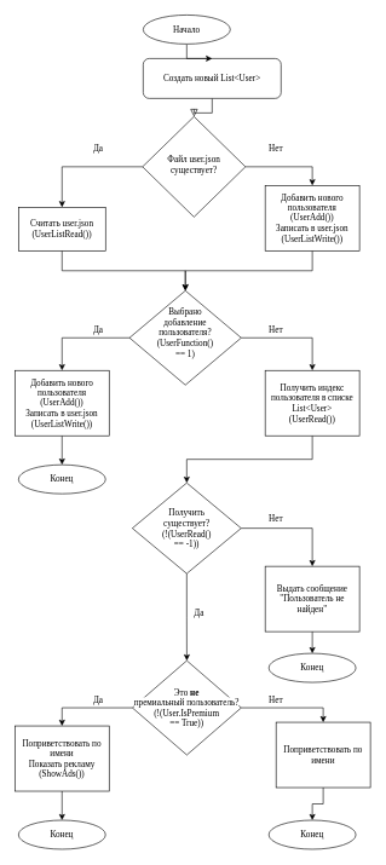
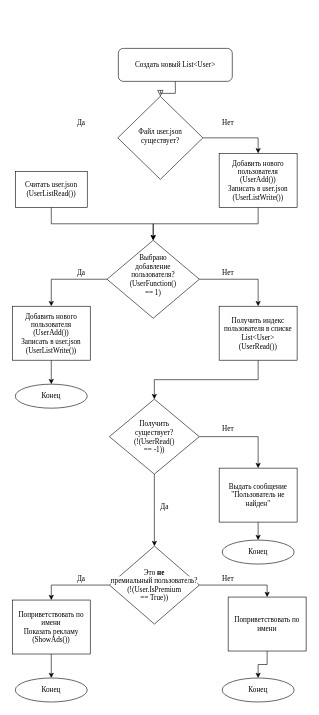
  <mxCell id="0" />
  <mxCell id="1" parent="0" />
  <mxCell id="2" value="" style="rounded=0;html=1;jettySize=auto;orthogonalLoop=1;fontSize=11;endArrow=block;endFill=0;endSize=8;strokeWidth=1;shadow=0;labelBackgroundColor=none;edgeStyle=orthogonalEdgeStyle;fontFamily=Georgia;" parent="1" source="3" target="6" edge="1"><mxGeometry relative="1" as="geometry" /></mxCell>
  <mxCell id="3" value="Создать новый List&amp;lt;User&amp;gt;" style="rounded=1;whiteSpace=wrap;html=1;fontSize=12;glass=0;strokeWidth=1;shadow=0;fontFamily=Georgia;" parent="1" vertex="1"><mxGeometry x="196.88" y="80" width="190" height="55" as="geometry" /></mxCell>
  <mxCell id="4" style="edgeStyle=orthogonalEdgeStyle;rounded=0;orthogonalLoop=1;jettySize=auto;html=1;exitX=1;exitY=0.5;exitDx=0;exitDy=0;entryX=0.5;entryY=0;entryDx=0;entryDy=0;fontFamily=Georgia;" parent="1" source="6" target="10" edge="1"><mxGeometry relative="1" as="geometry" /></mxCell>
- <mxCell id="5" style="edgeStyle=orthogonalEdgeStyle;rounded=0;orthogonalLoop=1;jettySize=auto;html=1;exitX=0;exitY=0.5;exitDx=0;exitDy=0;entryX=0.5;entryY=0;entryDx=0;entryDy=0;fontFamily=Georgia;" parent="1" source="6" target="8" edge="1"><mxGeometry relative="1" as="geometry"><mxPoint x="95" y="255" as="targetPoint" /></mxGeometry></mxCell>
  <mxCell id="6" value="&lt;font&gt;Файл user.json существует?&lt;/font&gt;" style="rhombus;whiteSpace=wrap;html=1;shadow=0;fontFamily=Georgia;fontSize=12;align=center;strokeWidth=1;spacing=6;spacingTop=-4;aspect=fixed;" parent="1" vertex="1"><mxGeometry x="195.95" y="160" width="141.87" height="138.41" as="geometry" /></mxCell>
  <mxCell id="7" style="edgeStyle=orthogonalEdgeStyle;rounded=0;orthogonalLoop=1;jettySize=auto;html=1;exitX=0.5;exitY=1;exitDx=0;exitDy=0;fontFamily=Georgia;" parent="1" source="8" target="14" edge="1"><mxGeometry relative="1" as="geometry" /></mxCell>
  <mxCell id="8" value="&lt;font&gt;Считать user.json&lt;br&gt;(UserListRead())&lt;/font&gt;" style="rounded=0;whiteSpace=wrap;html=1;fontFamily=Georgia;" parent="1" vertex="1"><mxGeometry x="25" y="285" width="120" height="60" as="geometry" /></mxCell>
  <mxCell id="9" style="edgeStyle=orthogonalEdgeStyle;rounded=0;orthogonalLoop=1;jettySize=auto;html=1;exitX=0.5;exitY=1;exitDx=0;exitDy=0;entryX=0.5;entryY=0;entryDx=0;entryDy=0;fontFamily=Georgia;" parent="1" source="10" target="14" edge="1"><mxGeometry relative="1" as="geometry" /></mxCell>
  <mxCell id="10" value="&lt;span style=&quot;background-color: rgb(255, 255, 255);&quot;&gt;&lt;font&gt;Добавить нового пользователя&lt;br&gt;(UserAdd())&lt;br&gt;Записать в user.json&lt;br&gt;&lt;/font&gt;&lt;/span&gt;&lt;div style=&quot;&quot;&gt;&lt;span style=&quot;background-color: rgb(255, 255, 255);&quot;&gt;&lt;font&gt;(UserListWrite())&lt;/font&gt;&lt;/span&gt;&lt;/div&gt;" style="rounded=0;whiteSpace=wrap;html=1;fontFamily=Georgia;" parent="1" vertex="1"><mxGeometry x="365" y="255" width="130" height="90" as="geometry" /></mxCell>
  <mxCell id="11" style="edgeStyle=orthogonalEdgeStyle;rounded=0;orthogonalLoop=1;jettySize=auto;html=1;exitX=0.5;exitY=1;exitDx=0;exitDy=0;fontFamily=Georgia;" parent="1" edge="1"><mxGeometry relative="1" as="geometry"><mxPoint x="375" y="430" as="sourcePoint" /><mxPoint x="375" y="430" as="targetPoint" /></mxGeometry></mxCell>
  <mxCell id="12" style="edgeStyle=orthogonalEdgeStyle;rounded=0;orthogonalLoop=1;jettySize=auto;html=1;exitX=0;exitY=0.5;exitDx=0;exitDy=0;entryX=0.5;entryY=0;entryDx=0;entryDy=0;fontFamily=Georgia;" parent="1" source="14" target="18" edge="1"><mxGeometry relative="1" as="geometry" /></mxCell>
  <mxCell id="13" style="edgeStyle=orthogonalEdgeStyle;rounded=0;orthogonalLoop=1;jettySize=auto;html=1;exitX=1;exitY=0.5;exitDx=0;exitDy=0;entryX=0.5;entryY=0;entryDx=0;entryDy=0;fontFamily=Georgia;" parent="1" source="14" target="20" edge="1"><mxGeometry relative="1" as="geometry" /></mxCell>
  <mxCell id="14" value="&lt;span style=&quot;background-color: rgb(255, 255, 255);&quot;&gt;&lt;font&gt;Выбрано &lt;br&gt;добавление&lt;br&gt;пользователя?&lt;br&gt;&lt;/font&gt;&lt;/span&gt;&lt;div style=&quot;&quot;&gt;&lt;span style=&quot;background-color: rgb(255, 255, 255);&quot;&gt;&lt;font style=&quot;&quot;&gt;(UserFunction()&lt;/font&gt;&lt;/span&gt;&lt;/div&gt;&lt;div style=&quot;&quot;&gt;&lt;span style=&quot;background-color: rgb(255, 255, 255);&quot;&gt;&lt;font style=&quot;&quot;&gt;== 1&lt;/font&gt;&lt;/span&gt;&lt;span style=&quot;background-color: rgb(255, 255, 255);&quot;&gt;)&lt;/span&gt;&lt;/div&gt;&lt;div style=&quot;&quot;&gt;&lt;span style=&quot;background-color: rgb(255, 255, 255);&quot;&gt;&lt;br&gt;&lt;/span&gt;&lt;/div&gt;" style="rhombus;whiteSpace=wrap;html=1;fontFamily=Georgia;" parent="1" vertex="1"><mxGeometry x="178" y="400" width="154" height="130" as="geometry" /></mxCell>
  <mxCell id="15" value="Да" style="text;html=1;strokeColor=none;fillColor=none;align=center;verticalAlign=middle;whiteSpace=wrap;rounded=0;fontFamily=Georgia;" parent="1" vertex="1"><mxGeometry x="105" y="190" width="60" height="30" as="geometry" /></mxCell>
  <mxCell id="16" value="Нет" style="text;html=1;strokeColor=none;fillColor=none;align=center;verticalAlign=middle;whiteSpace=wrap;rounded=0;fontFamily=Georgia;" parent="1" vertex="1"><mxGeometry x="350" y="190" width="60" height="30" as="geometry" /></mxCell>
  <mxCell id="17" style="edgeStyle=orthogonalEdgeStyle;rounded=0;orthogonalLoop=1;jettySize=auto;html=1;exitX=0.5;exitY=1;exitDx=0;exitDy=0;entryX=0.5;entryY=0;entryDx=0;entryDy=0;fontFamily=Georgia;" parent="1" source="18" target="26" edge="1"><mxGeometry relative="1" as="geometry" /></mxCell>
  <mxCell id="18" value="&lt;span style=&quot;background-color: rgb(255, 255, 255);&quot;&gt;&lt;font&gt;Добавить нового пользователя&lt;br&gt;(UserAdd())&lt;br&gt;Записать в user.json&lt;br&gt;&lt;/font&gt;&lt;/span&gt;&lt;div style=&quot;&quot;&gt;&lt;span style=&quot;background-color: rgb(255, 255, 255);&quot;&gt;&lt;font&gt;(UserListWrite())&lt;/font&gt;&lt;/span&gt;&lt;/div&gt;" style="rounded=0;whiteSpace=wrap;html=1;fontFamily=Georgia;" parent="1" vertex="1"><mxGeometry x="20" y="510" width="130" height="90" as="geometry" /></mxCell>
  <mxCell id="19" style="edgeStyle=orthogonalEdgeStyle;rounded=0;orthogonalLoop=1;jettySize=auto;html=1;exitX=0.5;exitY=1;exitDx=0;exitDy=0;entryX=0.5;entryY=0;entryDx=0;entryDy=0;fontFamily=Georgia;" parent="1" source="20" target="23" edge="1"><mxGeometry relative="1" as="geometry" /></mxCell>
  <mxCell id="20" value="&lt;font&gt;&lt;span style=&quot;background-color: rgb(255, 255, 255);&quot;&gt;Получить индекс пользователя в списке List&amp;lt;User&amp;gt;&lt;br&gt;&lt;/span&gt;&lt;/font&gt;(UserRead&lt;span style=&quot;&quot;&gt;())&lt;/span&gt;" style="rounded=0;whiteSpace=wrap;html=1;fontFamily=Georgia;" parent="1" vertex="1"><mxGeometry x="365" y="510" width="130" height="90" as="geometry" /></mxCell>
  <mxCell id="21" style="edgeStyle=orthogonalEdgeStyle;rounded=0;orthogonalLoop=1;jettySize=auto;html=1;exitX=1;exitY=0.5;exitDx=0;exitDy=0;entryX=0.5;entryY=0;entryDx=0;entryDy=0;fontFamily=Georgia;" parent="1" source="23" target="30" edge="1"><mxGeometry relative="1" as="geometry" /></mxCell>
  <mxCell id="22" style="edgeStyle=orthogonalEdgeStyle;rounded=0;orthogonalLoop=1;jettySize=auto;html=1;exitX=0.5;exitY=1;exitDx=0;exitDy=0;fontFamily=Georgia;" parent="1" source="23" target="34" edge="1"><mxGeometry relative="1" as="geometry" /></mxCell>
  <mxCell id="23" value="&lt;font&gt;&lt;span style=&quot;background-color: rgb(255, 255, 255);&quot;&gt;Получить&lt;br&gt;существует?&lt;br&gt;&lt;/span&gt;&lt;/font&gt;(!(UserRead&lt;span style=&quot;&quot;&gt;()&lt;br&gt;== -1))&lt;/span&gt;" style="rhombus;whiteSpace=wrap;html=1;fontFamily=Georgia;" parent="1" vertex="1"><mxGeometry x="181.88" y="665" width="150" height="125" as="geometry" /></mxCell>
- <mxCell id="24" style="edgeStyle=orthogonalEdgeStyle;rounded=0;orthogonalLoop=1;jettySize=auto;html=1;exitX=0.5;exitY=1;exitDx=0;exitDy=0;entryX=0.5;entryY=0;entryDx=0;entryDy=0;" parent="1" source="25" target="3" edge="1"><mxGeometry relative="1" as="geometry" /></mxCell>
- <mxCell id="25" value="Начало" style="ellipse;whiteSpace=wrap;html=1;fontFamily=Georgia;" parent="1" vertex="1"><mxGeometry x="196.88" y="20" width="120" height="40" as="geometry" /></mxCell>
  <mxCell id="26" value="Конец" style="ellipse;whiteSpace=wrap;html=1;fontFamily=Georgia;" parent="1" vertex="1"><mxGeometry x="25" y="640" width="120" height="40" as="geometry" /></mxCell>
  <mxCell id="27" value="Да" style="text;html=1;strokeColor=none;fillColor=none;align=center;verticalAlign=middle;whiteSpace=wrap;rounded=0;fontFamily=Georgia;" parent="1" vertex="1"><mxGeometry x="105" y="440" width="60" height="30" as="geometry" /></mxCell>
  <mxCell id="28" value="Нет" style="text;html=1;strokeColor=none;fillColor=none;align=center;verticalAlign=middle;whiteSpace=wrap;rounded=0;fontFamily=Georgia;" parent="1" vertex="1"><mxGeometry x="350" y="440" width="60" height="30" as="geometry" /></mxCell>
  <mxCell id="29" style="edgeStyle=orthogonalEdgeStyle;rounded=0;orthogonalLoop=1;jettySize=auto;html=1;exitX=0.5;exitY=1;exitDx=0;exitDy=0;entryX=0.5;entryY=0;entryDx=0;entryDy=0;fontFamily=Georgia;" parent="1" source="30" target="31" edge="1"><mxGeometry relative="1" as="geometry" /></mxCell>
  <mxCell id="30" value="&lt;span style=&quot;background-color: rgb(255, 255, 255);&quot;&gt;Выдать сообщение &quot;Пользователь не найден&quot;&lt;/span&gt;" style="rounded=0;whiteSpace=wrap;html=1;fontFamily=Georgia;" parent="1" vertex="1"><mxGeometry x="365" y="780" width="130" height="90" as="geometry" /></mxCell>
  <mxCell id="31" value="Конец" style="ellipse;whiteSpace=wrap;html=1;fontFamily=Georgia;" parent="1" vertex="1"><mxGeometry x="370" y="900" width="120" height="40" as="geometry" /></mxCell>
  <mxCell id="32" style="edgeStyle=orthogonalEdgeStyle;rounded=0;orthogonalLoop=1;jettySize=auto;html=1;exitX=0;exitY=0.5;exitDx=0;exitDy=0;entryX=0.5;entryY=0;entryDx=0;entryDy=0;fontFamily=Georgia;" parent="1" source="34" target="38" edge="1"><mxGeometry relative="1" as="geometry" /></mxCell>
  <mxCell id="33" style="edgeStyle=orthogonalEdgeStyle;rounded=0;orthogonalLoop=1;jettySize=auto;html=1;exitX=1;exitY=0.5;exitDx=0;exitDy=0;entryX=0.5;entryY=0;entryDx=0;entryDy=0;fontFamily=Georgia;" parent="1" source="34" target="41" edge="1"><mxGeometry relative="1" as="geometry" /></mxCell>
  <mxCell id="34" value="&lt;span style=&quot;background-color: rgb(255, 255, 255);&quot;&gt;Это &lt;b&gt;не&lt;/b&gt;&lt;br&gt;премиальный пользователь?&lt;br&gt;&lt;/span&gt;&lt;div style=&quot;&quot;&gt;&lt;span style=&quot;background-color: rgb(255, 255, 255);&quot;&gt;(!(User.IsPremium&lt;br&gt;== True))&lt;/span&gt;&lt;/div&gt;" style="rhombus;whiteSpace=wrap;html=1;fontFamily=Georgia;" parent="1" vertex="1"><mxGeometry x="182" y="910" width="150" height="130" as="geometry" /></mxCell>
  <mxCell id="35" value="Нет" style="text;html=1;strokeColor=none;fillColor=none;align=center;verticalAlign=middle;whiteSpace=wrap;rounded=0;fontFamily=Georgia;" parent="1" vertex="1"><mxGeometry x="350" y="700" width="60" height="30" as="geometry" /></mxCell>
  <mxCell id="36" value="Да" style="text;html=1;strokeColor=none;fillColor=none;align=center;verticalAlign=middle;whiteSpace=wrap;rounded=0;fontFamily=Georgia;" parent="1" vertex="1"><mxGeometry x="244" y="830" width="60" height="30" as="geometry" /></mxCell>
  <mxCell id="37" style="edgeStyle=orthogonalEdgeStyle;rounded=0;orthogonalLoop=1;jettySize=auto;html=1;exitX=0.5;exitY=1;exitDx=0;exitDy=0;entryX=0.5;entryY=0;entryDx=0;entryDy=0;fontFamily=Georgia;" parent="1" source="38" target="39" edge="1"><mxGeometry relative="1" as="geometry" /></mxCell>
  <mxCell id="38" value="Поприветствовать по имени&lt;br&gt;Показать рекламу&lt;br&gt;&lt;div style=&quot;&quot;&gt;&lt;span style=&quot;background-color: rgb(255, 255, 255);&quot;&gt;(ShowAds())&lt;/span&gt;&lt;/div&gt;" style="rounded=0;whiteSpace=wrap;html=1;fontFamily=Georgia;" parent="1" vertex="1"><mxGeometry x="20" y="1000" width="130" height="90" as="geometry" /></mxCell>
  <mxCell id="39" value="Конец" style="ellipse;whiteSpace=wrap;html=1;fontFamily=Georgia;" parent="1" vertex="1"><mxGeometry x="25" y="1130" width="120" height="40" as="geometry" /></mxCell>
  <mxCell id="40" style="edgeStyle=orthogonalEdgeStyle;rounded=0;orthogonalLoop=1;jettySize=auto;html=1;exitX=0.5;exitY=1;exitDx=0;exitDy=0;entryX=0.5;entryY=0;entryDx=0;entryDy=0;fontFamily=Georgia;" parent="1" source="41" target="42" edge="1"><mxGeometry relative="1" as="geometry" /></mxCell>
  <mxCell id="41" value="Поприветствовать по имени" style="rounded=0;whiteSpace=wrap;html=1;fontFamily=Georgia;" parent="1" vertex="1"><mxGeometry x="380" y="995" width="130" height="90" as="geometry" /></mxCell>
  <mxCell id="42" value="Конец" style="ellipse;whiteSpace=wrap;html=1;fontFamily=Georgia;" parent="1" vertex="1"><mxGeometry x="370" y="1130" width="120" height="40" as="geometry" /></mxCell>
  <mxCell id="43" value="Да" style="text;html=1;strokeColor=none;fillColor=none;align=center;verticalAlign=middle;whiteSpace=wrap;rounded=0;fontFamily=Georgia;" parent="1" vertex="1"><mxGeometry x="105" y="950" width="60" height="30" as="geometry" /></mxCell>
  <mxCell id="44" value="Нет" style="text;html=1;strokeColor=none;fillColor=none;align=center;verticalAlign=middle;whiteSpace=wrap;rounded=0;fontFamily=Georgia;" parent="1" vertex="1"><mxGeometry x="350" y="950" width="60" height="30" as="geometry" /></mxCell>
